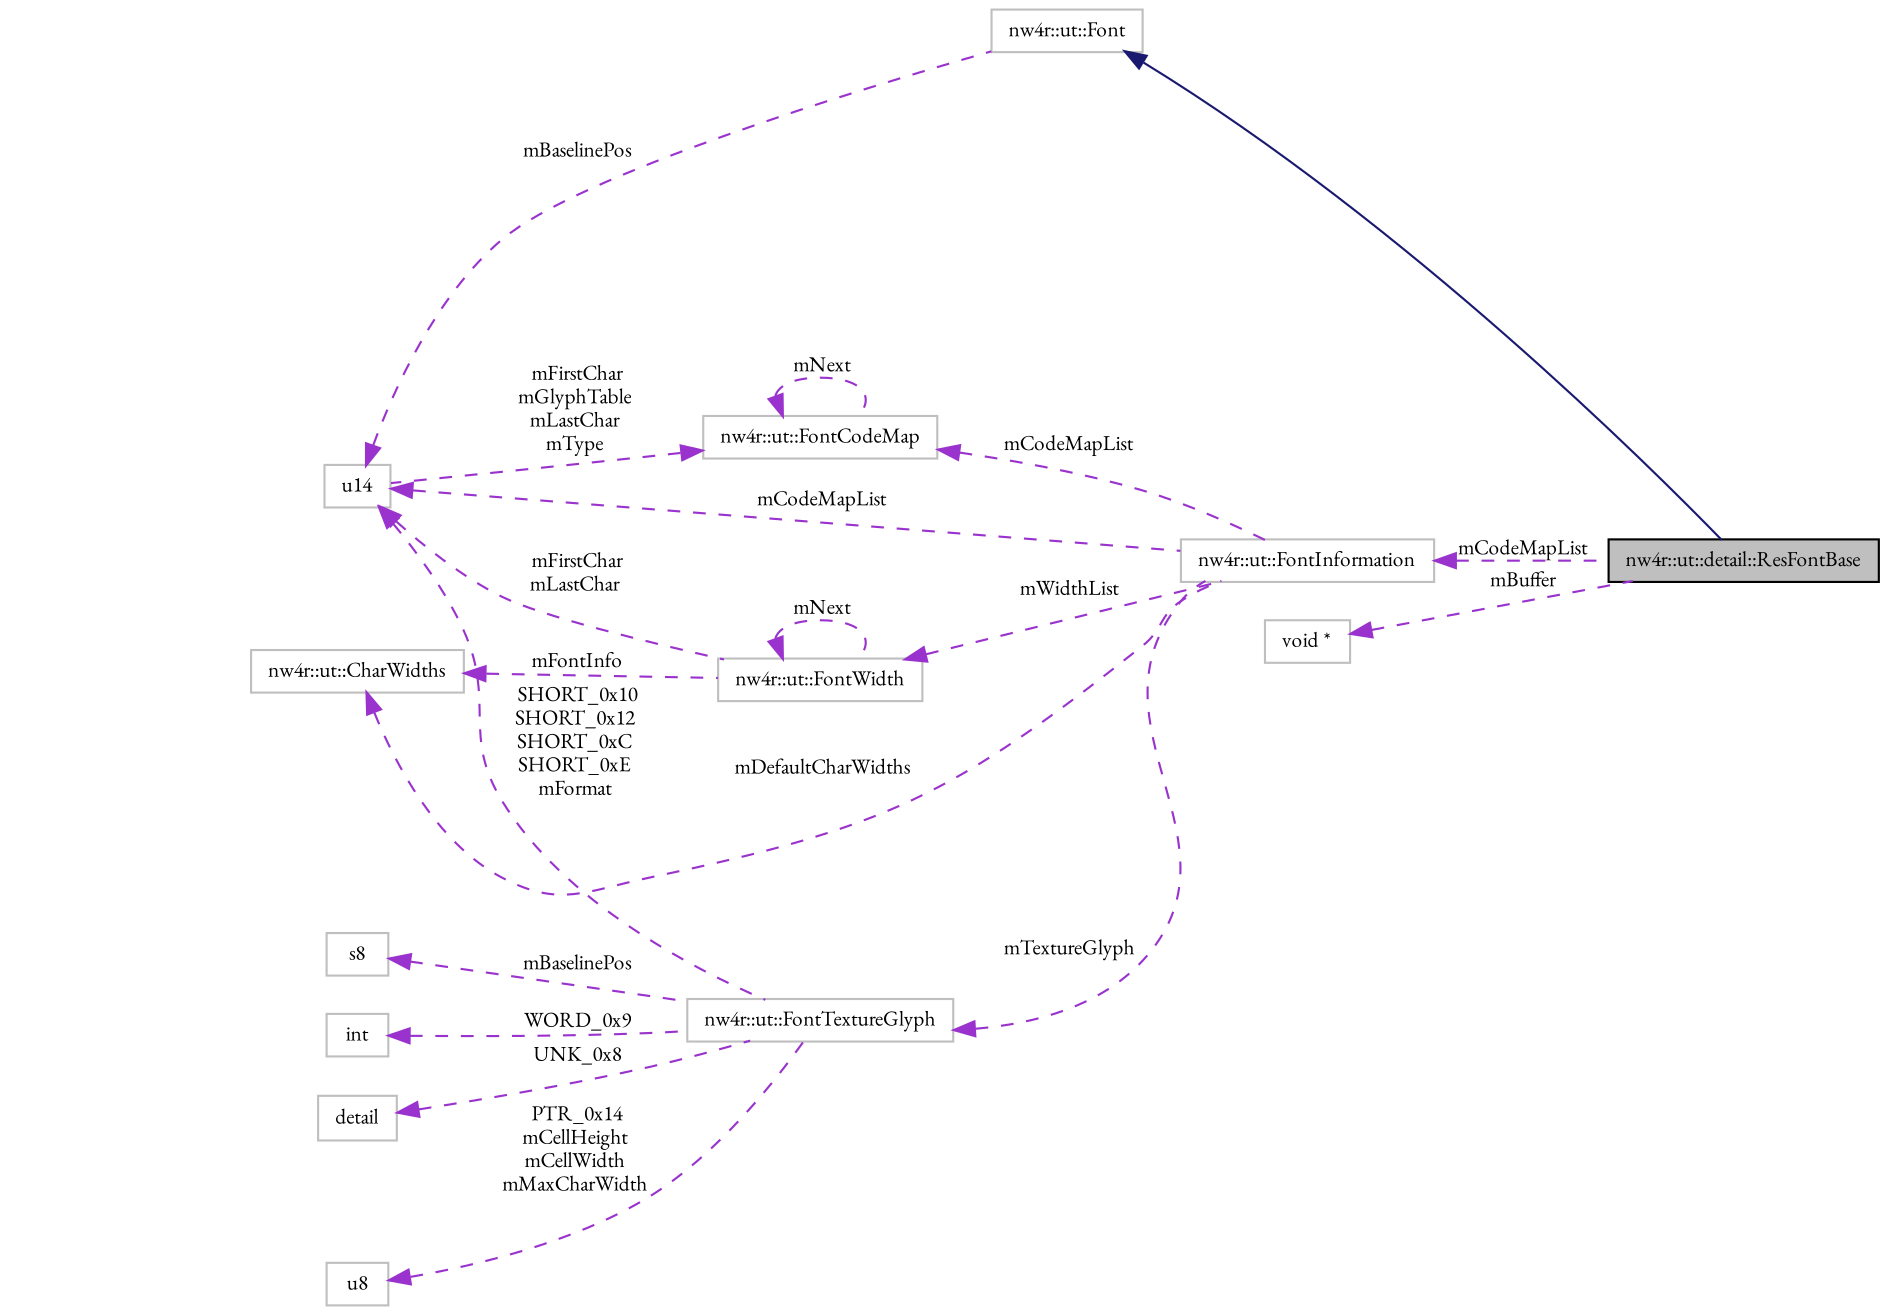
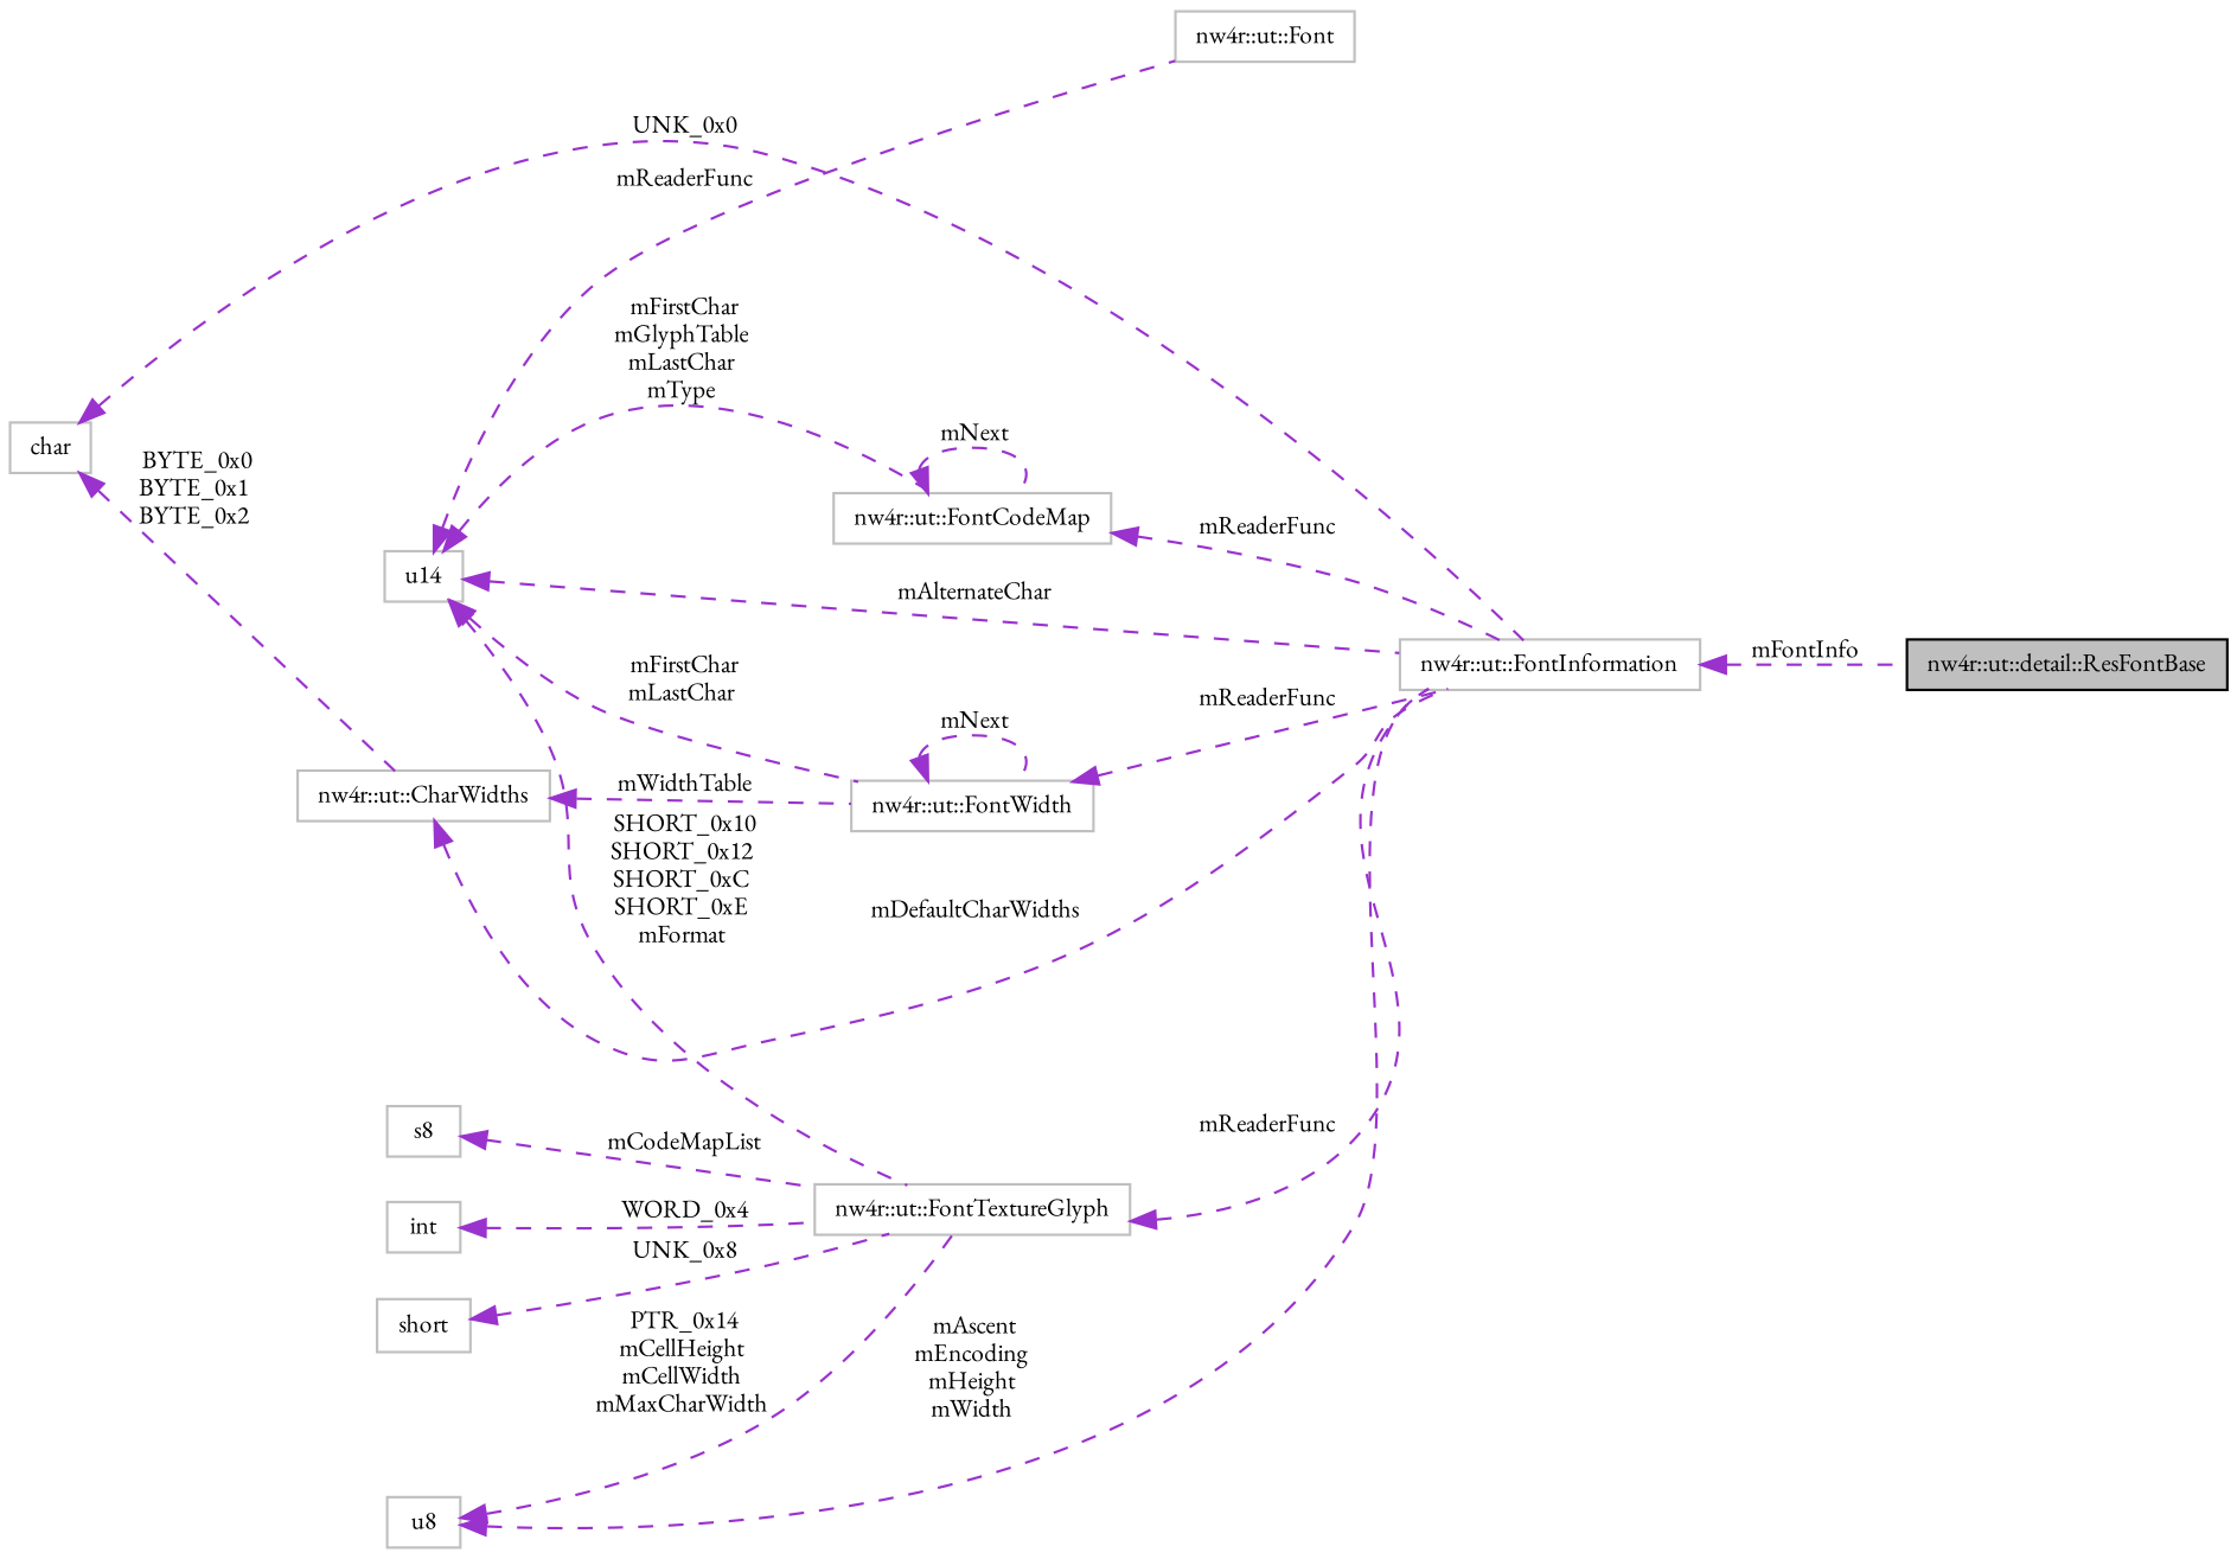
  digraph {
    fontname="EB Garamond"
    rankdir=LR
    node [color=grey75 fillcolor=white fontname="EB Garamond" fontsize=10 shape=record style=filled]
    edge [color=darkorchid3 dir=back fontname="EB Garamond" fontsize=10 labelfontname=FreeMono labelfontsize=10 style=dashed]
    n1 [color=black fillcolor=grey75 fontcolor=black height=0.2 label="nw4r::ut::detail::ResFontBase" width=0.4]
    n2 [height=0.2 label="nw4r::ut::Font" width=0.4]
    n3 [height=0.2 label=u14 width=0.4]
    n4 [height=0.2 label="nw4r::ut::FontInformation" width=0.4]
    n5 [height=0.2 label="nw4r::ut::FontTextureGlyph" width=0.4]
    n6 [height=0.2 label="nw4r::ut::FontWidth" width=0.4]
    n7 [height=0.2 label="nw4r::ut::FontCodeMap" width=0.4]
-   n8 [height=0.2 label="void *" width=0.4]
+   n9 [height=0.2 label=char width=0.4]
    n10 [height=0.2 label="nw4r::ut::CharWidths" width=0.4]
    n11 [height=0.2 label=s8 width=0.4]
    n12 [height=0.2 label=u8 width=0.4]
    n13 [height=0.2 label=int width=0.4]
-   n14 [height=0.2 label=detail width=0.4]
-   n2 -> n1 [color=midnightblue style=solid]
-   n3 -> n2 [label=" mBaselinePos"]
-   n3 -> n4 [label=" mCodeMapList"]
+   n14 [height=0.2 label=short width=0.4]
+   n3 -> n2 [label=" mReaderFunc"]
+   n3 -> n4 [label=" mAlternateChar"]
    n3 -> n5 [label=" SHORT_0x10\nSHORT_0x12\nSHORT_0xC\nSHORT_0xE\nmFormat"]
    n3 -> n6 [label=" mFirstChar\nmLastChar"]
-   n7 -> n3 [label=" mFirstChar\nmGlyphTable\nmLastChar\nmType"]
-   n4 -> n1 [label=" mCodeMapList"]
-   n5 -> n4 [label=" mTextureGlyph"]
-   n6 -> n4 [label=" mWidthList"]
+   n3 -> n7 [label=" mFirstChar\nmGlyphTable\nmLastChar\nmType"]
+   n4 -> n1 [label=" mFontInfo"]
+   n5 -> n4 [label=" mReaderFunc"]
+   n6 -> n4 [label=" mReaderFunc"]
    n6 -> n6 [label=" mNext"]
-   n7 -> n4 [label=" mCodeMapList"]
+   n7 -> n4 [label=" mReaderFunc"]
    n7 -> n7 [label=" mNext"]
-   n8 -> n1 [label=" mBuffer"]
+   n9 -> n4 [label=" UNK_0x0"]
+   n9 -> n10 [label=" BYTE_0x0\nBYTE_0x1\nBYTE_0x2"]
    n10 -> n4 [label=" mDefaultCharWidths"]
-   n10 -> n6 [label=" mFontInfo"]
-   n11 -> n5 [label=" mBaselinePos"]
+   n10 -> n6 [label=" mWidthTable"]
+   n11 -> n5 [label=" mCodeMapList"]
+   n12 -> n4 [label=" mAscent\nmEncoding\nmHeight\nmWidth"]
    n12 -> n5 [label=" PTR_0x14\nmCellHeight\nmCellWidth\nmMaxCharWidth"]
-   n13 -> n5 [label=" WORD_0x9"]
+   n13 -> n5 [label=" WORD_0x4"]
    n14 -> n5 [label=" UNK_0x8"]
  }
